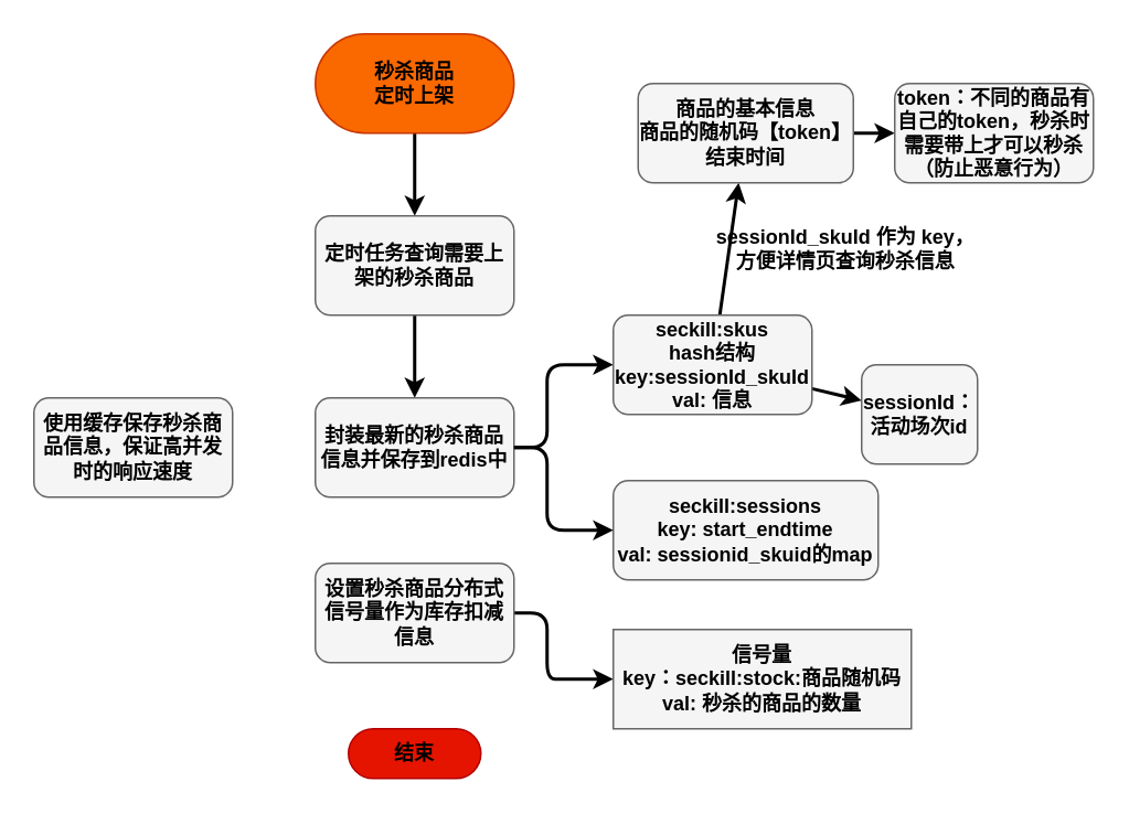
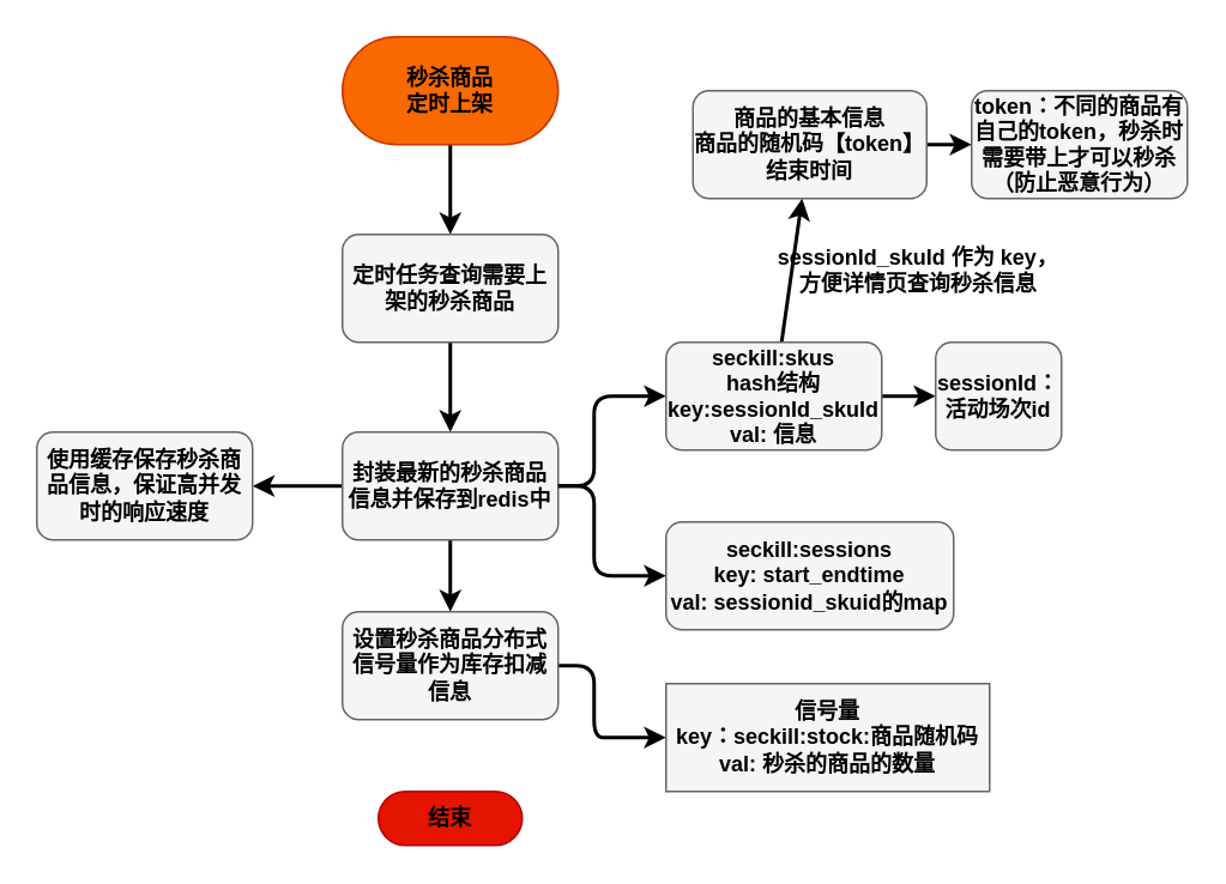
  <mxCell id="0" />
  <mxCell id="1" parent="0" />
  <mxCell id="2" value="" style="edgeStyle=none;html=1;strokeWidth=2;strokeColor=#000000;" edge="1" parent="1" source="3" target="5"><mxGeometry relative="1" as="geometry" /></mxCell>
  <mxCell id="3" value="秒杀商品&lt;br&gt;定时上架" style="rounded=1;whiteSpace=wrap;html=1;arcSize=50;fillColor=#fa6800;fontColor=#000000;strokeColor=#C73500;fontStyle=1" vertex="1" parent="1"><mxGeometry x="190" y="20" width="120" height="60" as="geometry" /></mxCell>
  <mxCell id="4" value="" style="edgeStyle=none;html=1;strokeWidth=2;strokeColor=#000000;" edge="1" parent="1" source="5" target="9"><mxGeometry relative="1" as="geometry" /></mxCell>
  <mxCell id="5" value="定时任务查询需要上架的秒杀商品" style="whiteSpace=wrap;html=1;rounded=1;fillColor=#f5f5f5;strokeColor=#666666;fontColor=#000000;fontStyle=1" vertex="1" parent="1"><mxGeometry x="190" y="130" width="120" height="60" as="geometry" /></mxCell>
+ <mxCell id="6" value="" style="edgeStyle=none;html=1;strokeWidth=2;strokeColor=#000000;" edge="1" parent="1" source="9" target="10"><mxGeometry relative="1" as="geometry" /></mxCell>
+ <mxCell id="7" value="" style="edgeStyle=none;html=1;strokeWidth=2;strokeColor=#000000;" edge="1" parent="1" source="9" target="12"><mxGeometry relative="1" as="geometry" /></mxCell>
  <mxCell id="8" value="" style="edgeStyle=none;html=1;strokeWidth=2;exitX=1;exitY=0.5;exitDx=0;exitDy=0;strokeColor=#000000;" edge="1" parent="1" source="9" target="16"><mxGeometry relative="1" as="geometry"><Array as="points"><mxPoint x="330" y="270" /><mxPoint x="330" y="220" /></Array></mxGeometry></mxCell>
  <mxCell id="9" value="封装最新的秒杀商品信息并保存到redis中" style="whiteSpace=wrap;html=1;rounded=1;fillColor=#f5f5f5;strokeColor=#666666;fontColor=#000000;fontStyle=1" vertex="1" parent="1"><mxGeometry x="190" y="240" width="120" height="60" as="geometry" /></mxCell>
  <mxCell id="10" value="使用缓存保存秒杀商品信息，保证高并发时的响应速度" style="whiteSpace=wrap;html=1;rounded=1;fillColor=#f5f5f5;strokeColor=#666666;fontColor=#000000;fontStyle=1" vertex="1" parent="1"><mxGeometry x="20" y="240" width="120" height="60" as="geometry" /></mxCell>
  <mxCell id="11" value="" style="edgeStyle=none;html=1;strokeWidth=2;entryX=0;entryY=0.5;entryDx=0;entryDy=0;exitX=1;exitY=0.5;exitDx=0;exitDy=0;strokeColor=#000000;" edge="1" parent="1" source="12" target="22"><mxGeometry relative="1" as="geometry"><mxPoint x="320" y="380" as="sourcePoint" /><Array as="points"><mxPoint x="330" y="370" /><mxPoint x="330" y="410" /><mxPoint x="340" y="410" /></Array></mxGeometry></mxCell>
  <mxCell id="12" value="设置秒杀商品分布式信号量作为库存扣减信息" style="whiteSpace=wrap;html=1;rounded=1;fillColor=#f5f5f5;strokeColor=#666666;fontColor=#000000;fontStyle=1" vertex="1" parent="1"><mxGeometry x="190" y="340" width="120" height="60" as="geometry" /></mxCell>
  <mxCell id="13" value="结束" style="whiteSpace=wrap;html=1;rounded=1;arcSize=50;fillColor=#e51400;fontColor=#000000;strokeColor=#B20000;fontStyle=1" vertex="1" parent="1"><mxGeometry x="210" y="440" width="80" height="30" as="geometry" /></mxCell>
  <mxCell id="14" value="" style="edgeStyle=none;html=1;strokeWidth=2;strokeColor=#000000;" edge="1" parent="1" source="16" target="20"><mxGeometry relative="1" as="geometry" /></mxCell>
  <mxCell id="15" value="" style="edgeStyle=none;html=1;strokeColor=#000000;strokeWidth=2;fontColor=#000000;" edge="1" parent="1" source="16" target="24"><mxGeometry relative="1" as="geometry" /></mxCell>
  <mxCell id="16" value="seckill:skus&lt;br&gt;hash结构&lt;br&gt;key:&lt;span style=&quot;&quot;&gt;sessionId_skuId&lt;br&gt;val: 信息&lt;br&gt;&lt;/span&gt;" style="whiteSpace=wrap;html=1;rounded=1;fillColor=#f5f5f5;strokeColor=#666666;fontColor=#000000;fontStyle=1" vertex="1" parent="1"><mxGeometry x="370" y="190" width="120" height="60" as="geometry" /></mxCell>
  <mxCell id="17" value="seckill:sessions&lt;br&gt;key: start_endtime&lt;br&gt;val: sessionid_skuid的map" style="rounded=1;whiteSpace=wrap;html=1;fillColor=#f5f5f5;strokeColor=#666666;fontColor=#000000;fontStyle=1" vertex="1" parent="1"><mxGeometry x="370" y="290" width="160" height="60" as="geometry" /></mxCell>
  <mxCell id="18" value="" style="endArrow=classic;html=1;strokeWidth=2;entryX=0;entryY=0.5;entryDx=0;entryDy=0;strokeColor=#000000;" edge="1" parent="1" target="17"><mxGeometry width="50" height="50" relative="1" as="geometry"><mxPoint x="310" y="270" as="sourcePoint" /><mxPoint x="440" y="240" as="targetPoint" /><Array as="points"><mxPoint x="330" y="270" /><mxPoint x="330" y="320" /></Array></mxGeometry></mxCell>
  <mxCell id="19" value="" style="edgeStyle=none;html=1;strokeWidth=2;strokeColor=#000000;" edge="1" parent="1" source="20" target="23"><mxGeometry relative="1" as="geometry" /></mxCell>
  <mxCell id="20" value="商品的基本信息&lt;br&gt;商品的随机码【token】&lt;br&gt;结束时间" style="whiteSpace=wrap;html=1;rounded=1;fillColor=#f5f5f5;strokeColor=#666666;fontColor=#000000;fontStyle=1" vertex="1" parent="1"><mxGeometry x="385" y="50" width="130" height="60" as="geometry" /></mxCell>
  <mxCell id="21" value="sessionId_skuId 作为 key，&lt;br&gt;方便详情页查询秒杀信息" style="text;html=1;align=center;verticalAlign=middle;resizable=0;points=[];autosize=1;strokeColor=none;fillColor=none;fontStyle=1;fontColor=#000000;" vertex="1" parent="1"><mxGeometry x="420" y="130" width="180" height="40" as="geometry" /></mxCell>
  <mxCell id="22" value="信号量&lt;br&gt;key：seckill:stock:商品随机码&lt;br&gt;val: 秒杀的商品的数量" style="rounded=0;whiteSpace=wrap;html=1;fillColor=#f5f5f5;strokeColor=#666666;fontColor=#000000;fontStyle=1" vertex="1" parent="1"><mxGeometry x="370" y="380" width="180" height="60" as="geometry" /></mxCell>
  <mxCell id="23" value="token：不同的商品有自己的token，秒杀时需要带上才可以秒杀&lt;br&gt;（防止恶意行为）" style="whiteSpace=wrap;html=1;rounded=1;fillColor=#f5f5f5;strokeColor=#666666;fontColor=#000000;fontStyle=1" vertex="1" parent="1"><mxGeometry x="540" y="50" width="120" height="60" as="geometry" /></mxCell>
- <mxCell id="24" value="sessionId：活动场次id" style="whiteSpace=wrap;html=1;fillColor=#f5f5f5;strokeColor=#666666;fontColor=#000000;rounded=1;fontStyle=1;" vertex="1" parent="1"><mxGeometry x="520" y="220" width="70" height="60" as="geometry" /></mxCell>
+ <mxCell id="24" value="sessionId：活动场次id" style="whiteSpace=wrap;html=1;fillColor=#f5f5f5;strokeColor=#666666;fontColor=#000000;rounded=1;fontStyle=1;" vertex="1" parent="1"><mxGeometry x="520" y="190" width="70" height="60" as="geometry" /></mxCell>
